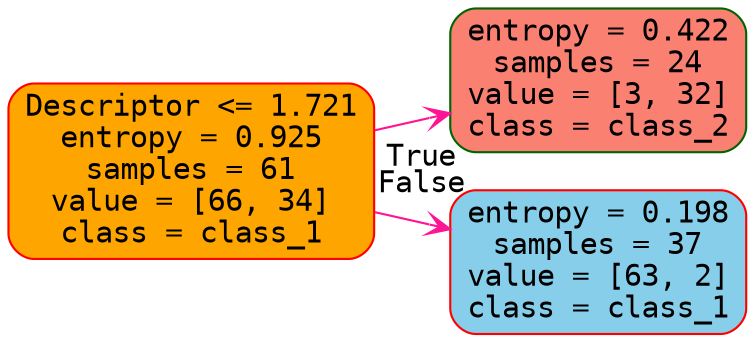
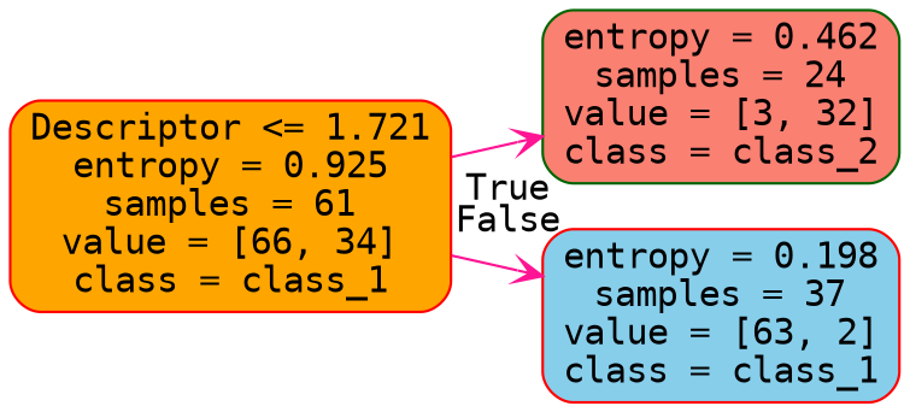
  digraph {
    rankdir=LR
    fontname="DejaVu Sans Mono"
    node [color=red fontname="DejaVu Sans Mono" shape=box style="filled, rounded"]
    edge [fontname="DejaVu Sans Mono" labeldistance=2.5 color=deeppink arrowhead=vee]
    n1 [fillcolor=orange label="Descriptor <= 1.721\nentropy = 0.925\nsamples = 61\nvalue = [66, 34]\nclass = class_1"]
-   n2 [color=darkgreen fillcolor=salmon label="entropy = 0.422\nsamples = 24\nvalue = [3, 32]\nclass = class_2"]
+   n2 [color=darkgreen fillcolor=salmon label="entropy = 0.462\nsamples = 24\nvalue = [3, 32]\nclass = class_2"]
    n3 [fillcolor=skyblue label="entropy = 0.198\nsamples = 37\nvalue = [63, 2]\nclass = class_1"]
    n1 -> n2 [headlabel=True labelangle=45]
    n1 -> n3 [headlabel=False labelangle=-45]
  }
